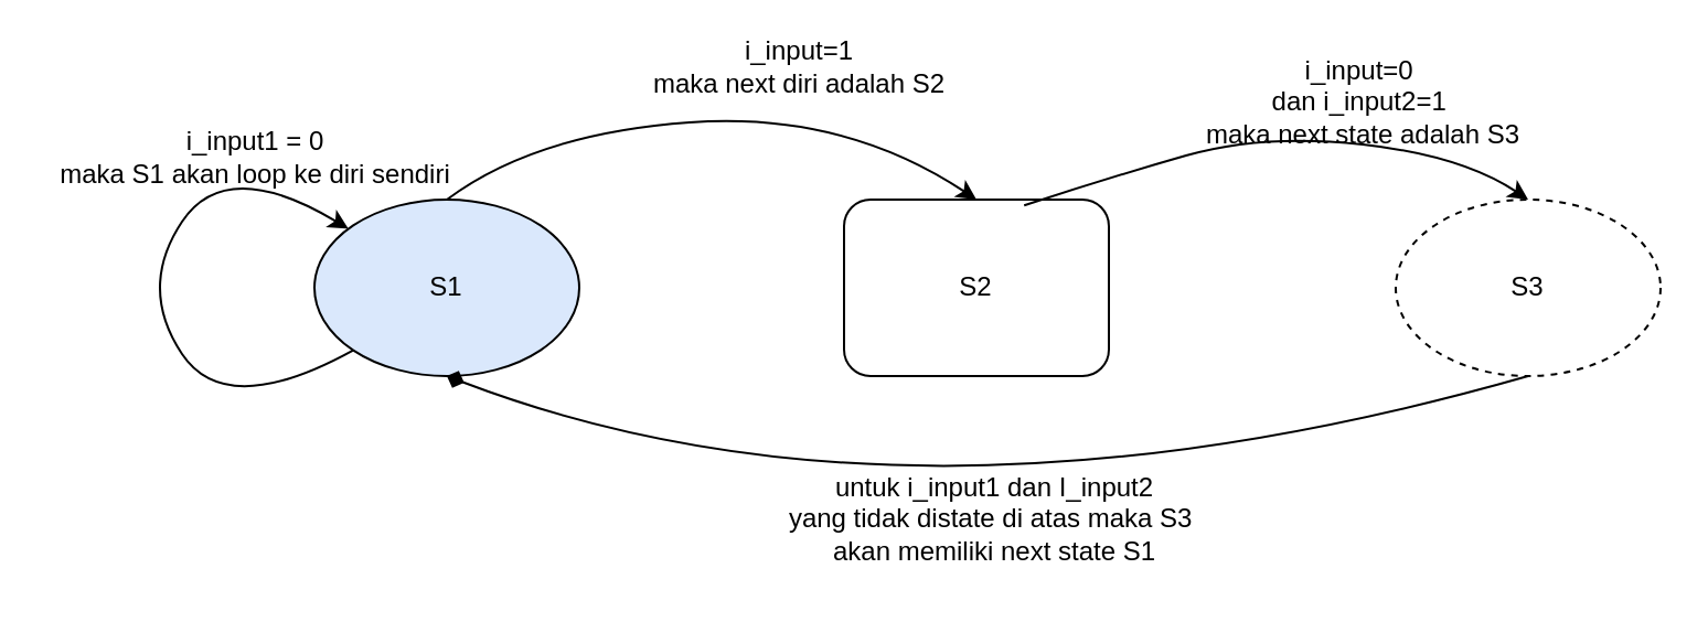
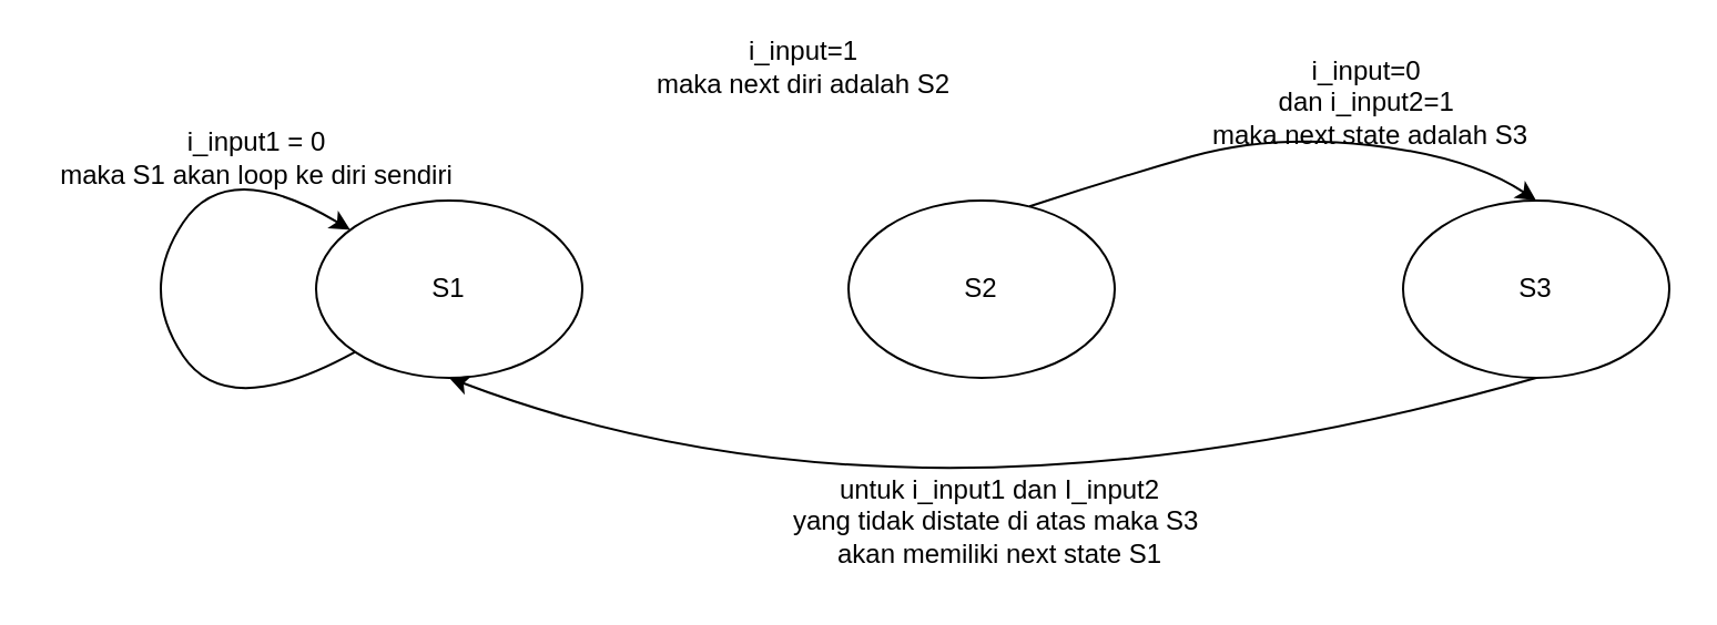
  <mxCell id="0" />
  <mxCell id="1" parent="0" />
- <mxCell id="2" value="S1" style="ellipse;whiteSpace=wrap;html=1;fillColor=#dae8fc;" vertex="1" parent="1"><mxGeometry x="142" y="90" width="120" height="80" as="geometry" /></mxCell>
- <mxCell id="3" value="S2" style="whiteSpace=wrap;html=1;rounded=1;" vertex="1" parent="1"><mxGeometry x="382" y="90" width="120" height="80" as="geometry" /></mxCell>
- <mxCell id="4" value="S3" style="ellipse;whiteSpace=wrap;html=1;dashed=1;" vertex="1" parent="1"><mxGeometry x="632" y="90" width="120" height="80" as="geometry" /></mxCell>
- <mxCell id="5" value="" style="curved=1;endArrow=classic;html=1;exitX=0.5;exitY=0;exitDx=0;exitDy=0;entryX=0.5;entryY=0;entryDx=0;entryDy=0;" edge="1" parent="1" source="2" target="3"><mxGeometry width="50" height="50" relative="1" as="geometry"><mxPoint x="252" y="100" as="sourcePoint" /><mxPoint x="302" y="50" as="targetPoint" /><Array as="points"><mxPoint x="242" y="60" /><mxPoint x="382" y="50" /></Array></mxGeometry></mxCell>
+ <mxCell id="2" value="S1" style="ellipse;whiteSpace=wrap;html=1;" vertex="1" parent="1"><mxGeometry x="142" y="90" width="120" height="80" as="geometry" /></mxCell>
+ <mxCell id="3" value="S2" style="ellipse;whiteSpace=wrap;html=1;" vertex="1" parent="1"><mxGeometry x="382" y="90" width="120" height="80" as="geometry" /></mxCell>
+ <mxCell id="4" value="S3" style="ellipse;whiteSpace=wrap;html=1;" vertex="1" parent="1"><mxGeometry x="632" y="90" width="120" height="80" as="geometry" /></mxCell>
  <mxCell id="6" value="" style="curved=1;endArrow=classic;html=1;exitX=0.68;exitY=0.033;exitDx=0;exitDy=0;exitPerimeter=0;entryX=0.5;entryY=0;entryDx=0;entryDy=0;" edge="1" parent="1" source="3" target="4"><mxGeometry width="50" height="50" relative="1" as="geometry"><mxPoint x="562" y="70" as="sourcePoint" /><mxPoint x="612" y="20" as="targetPoint" /><Array as="points"><mxPoint x="502" y="80" /><mxPoint x="572" y="60" /><mxPoint x="662" y="70" /></Array></mxGeometry></mxCell>
  <mxCell id="7" value="" style="curved=1;endArrow=classic;html=1;exitX=0;exitY=1;exitDx=0;exitDy=0;" edge="1" parent="1" source="2" target="2"><mxGeometry width="50" height="50" relative="1" as="geometry"><mxPoint x="92" y="110" as="sourcePoint" /><mxPoint x="142" y="60" as="targetPoint" /><Array as="points"><mxPoint x="102" y="190" /><mxPoint x="62" y="130" /><mxPoint x="102" y="70" /></Array></mxGeometry></mxCell>
- <mxCell id="8" value="" style="curved=1;endArrow=diamond;html=1;exitX=0.5;exitY=1;exitDx=0;exitDy=0;entryX=0.5;entryY=1;entryDx=0;entryDy=0;" edge="1" parent="1" source="4" target="2"><mxGeometry width="50" height="50" relative="1" as="geometry"><mxPoint x="522" y="270" as="sourcePoint" /><mxPoint x="572" y="220" as="targetPoint" /><Array as="points"><mxPoint x="412" y="250" /></Array></mxGeometry></mxCell>
+ <mxCell id="8" value="" style="curved=1;endArrow=classic;html=1;exitX=0.5;exitY=1;exitDx=0;exitDy=0;entryX=0.5;entryY=1;entryDx=0;entryDy=0;" edge="1" parent="1" source="4" target="2"><mxGeometry width="50" height="50" relative="1" as="geometry"><mxPoint x="522" y="270" as="sourcePoint" /><mxPoint x="572" y="220" as="targetPoint" /><Array as="points"><mxPoint x="412" y="250" /></Array></mxGeometry></mxCell>
  <mxCell id="9" value="i_input=1&lt;br&gt;maka next diri adalah S2" style="text;html=1;strokeColor=none;fillColor=none;align=center;verticalAlign=middle;whiteSpace=wrap;rounded=0;" vertex="1" parent="1"><mxGeometry x="282" y="20" width="160" height="20" as="geometry" /></mxCell>
  <mxCell id="10" value="i_input1 = 0&lt;br&gt;maka S1 akan loop ke diri sendiri" style="text;html=1;align=center;verticalAlign=middle;resizable=0;points=[];autosize=1;" vertex="1" parent="1"><mxGeometry x="20" y="56" width="190" height="30" as="geometry" /></mxCell>
  <mxCell id="11" value="i_input=0&amp;nbsp;&lt;br&gt;dan i_input2=1&amp;nbsp;&lt;br&gt;maka next state adalah S3" style="text;html=1;align=center;verticalAlign=middle;resizable=0;points=[];autosize=1;" vertex="1" parent="1"><mxGeometry x="537" y="21" width="160" height="50" as="geometry" /></mxCell>
  <mxCell id="12" value="untuk i_input1 dan I_input2&lt;br&gt;yang tidak distate di atas maka S3&amp;nbsp;&lt;br&gt;akan memiliki next state S1" style="text;html=1;align=center;verticalAlign=middle;resizable=0;points=[];autosize=1;" vertex="1" parent="1"><mxGeometry x="350" y="210" width="200" height="50" as="geometry" /></mxCell>
